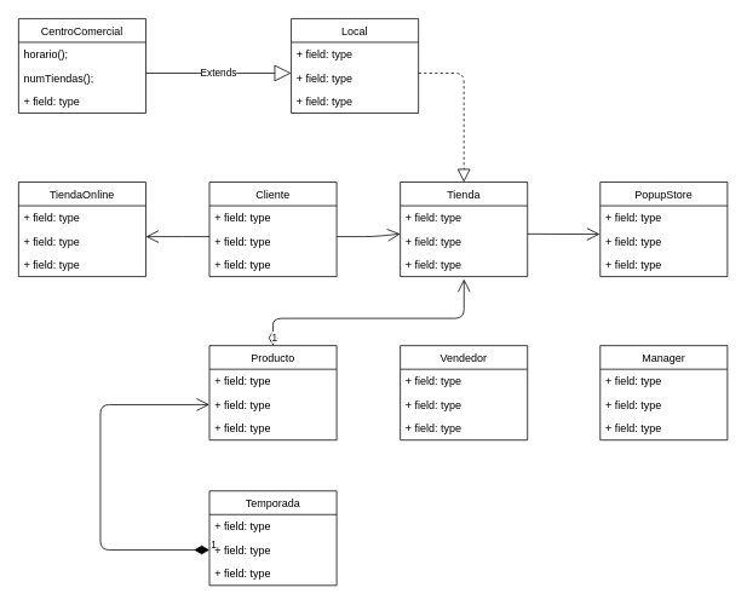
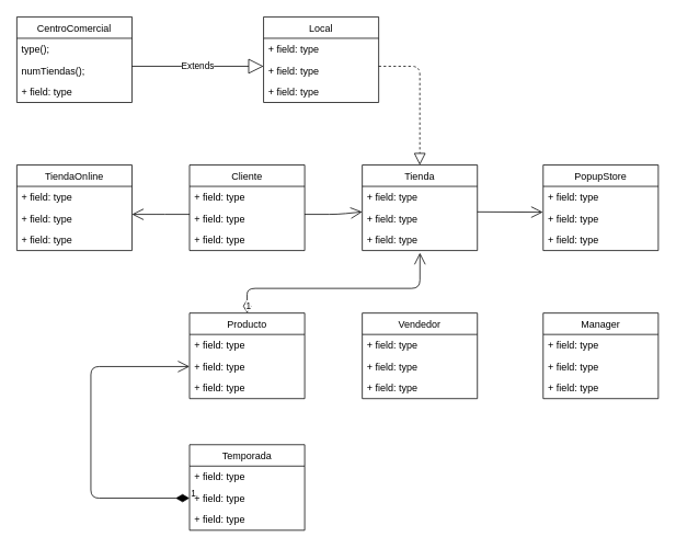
  <mxCell id="0" />
  <mxCell id="1" parent="0" />
  <mxCell id="2" value="" style="endArrow=block;dashed=1;endFill=0;endSize=12;html=1;entryX=0.5;entryY=0;entryDx=0;entryDy=0;" edge="1" parent="1" target="31"><mxGeometry width="160" relative="1" as="geometry"><mxPoint x="460" y="80" as="sourcePoint" /><mxPoint x="540" y="80" as="targetPoint" /><Array as="points"><mxPoint x="510" y="80" /></Array></mxGeometry></mxCell>
  <mxCell id="3" value="" style="endArrow=open;endFill=1;endSize=12;html=1;entryX=-0.003;entryY=0.206;entryDx=0;entryDy=0;entryPerimeter=0;" edge="1" parent="1" target="37"><mxGeometry width="160" relative="1" as="geometry"><mxPoint x="580" y="257" as="sourcePoint" /><mxPoint x="650" y="260" as="targetPoint" /></mxGeometry></mxCell>
  <mxCell id="4" value="1" style="endArrow=open;html=1;endSize=12;startArrow=diamondThin;startSize=14;startFill=0;edgeStyle=orthogonalEdgeStyle;align=left;verticalAlign=bottom;entryX=0.501;entryY=1.106;entryDx=0;entryDy=0;entryPerimeter=0;exitX=0.5;exitY=0;exitDx=0;exitDy=0;" edge="1" parent="1" source="23" target="34"><mxGeometry x="-1" y="3" relative="1" as="geometry"><mxPoint x="30" y="730" as="sourcePoint" /><mxPoint x="190" y="730" as="targetPoint" /><Array as="points"><mxPoint x="300" y="350" /><mxPoint x="510" y="350" /></Array></mxGeometry></mxCell>
  <mxCell id="5" value="1" style="endArrow=open;html=1;endSize=12;startArrow=diamondThin;startSize=14;startFill=1;edgeStyle=orthogonalEdgeStyle;align=left;verticalAlign=bottom;exitX=0;exitY=0.5;exitDx=0;exitDy=0;entryX=0;entryY=0.5;entryDx=0;entryDy=0;" edge="1" parent="1" source="29" target="25"><mxGeometry x="-1" y="3" relative="1" as="geometry"><mxPoint x="30" y="770" as="sourcePoint" /><mxPoint x="110" y="770" as="targetPoint" /><Array as="points"><mxPoint x="110" y="605" /><mxPoint x="110" y="445" /></Array></mxGeometry></mxCell>
  <mxCell id="6" value="CentroComercial" style="swimlane;fontStyle=0;childLayout=stackLayout;horizontal=1;startSize=26;fillColor=none;horizontalStack=0;resizeParent=1;resizeParentMax=0;resizeLast=0;collapsible=1;marginBottom=0;" vertex="1" parent="1"><mxGeometry x="20" y="20" width="140" height="104" as="geometry" /></mxCell>
- <mxCell id="7" value="horario();" style="text;strokeColor=none;fillColor=none;align=left;verticalAlign=top;spacingLeft=4;spacingRight=4;overflow=hidden;rotatable=0;points=[[0,0.5],[1,0.5]];portConstraint=eastwest;" vertex="1" parent="6"><mxGeometry y="26" width="140" height="26" as="geometry" /></mxCell>
+ <mxCell id="7" value="type();" style="text;strokeColor=none;fillColor=none;align=left;verticalAlign=top;spacingLeft=4;spacingRight=4;overflow=hidden;rotatable=0;points=[[0,0.5],[1,0.5]];portConstraint=eastwest;" vertex="1" parent="6"><mxGeometry y="26" width="140" height="26" as="geometry" /></mxCell>
  <mxCell id="8" value="numTiendas();" style="text;strokeColor=none;fillColor=none;align=left;verticalAlign=top;spacingLeft=4;spacingRight=4;overflow=hidden;rotatable=0;points=[[0,0.5],[1,0.5]];portConstraint=eastwest;" vertex="1" parent="6"><mxGeometry y="52" width="140" height="26" as="geometry" /></mxCell>
  <mxCell id="9" value="+ field: type" style="text;strokeColor=none;fillColor=none;align=left;verticalAlign=top;spacingLeft=4;spacingRight=4;overflow=hidden;rotatable=0;points=[[0,0.5],[1,0.5]];portConstraint=eastwest;" vertex="1" parent="6"><mxGeometry y="78" width="140" height="26" as="geometry" /></mxCell>
  <mxCell id="10" value="Extends" style="endArrow=block;endSize=16;endFill=0;html=1;" edge="1" parent="1"><mxGeometry width="160" relative="1" as="geometry"><mxPoint x="160" y="80" as="sourcePoint" /><mxPoint x="320" y="80" as="targetPoint" /></mxGeometry></mxCell>
  <mxCell id="11" value="Local" style="swimlane;fontStyle=0;childLayout=stackLayout;horizontal=1;startSize=26;fillColor=none;horizontalStack=0;resizeParent=1;resizeParentMax=0;resizeLast=0;collapsible=1;marginBottom=0;" vertex="1" parent="1"><mxGeometry x="320" y="20" width="140" height="104" as="geometry" /></mxCell>
  <mxCell id="12" value="+ field: type" style="text;strokeColor=none;fillColor=none;align=left;verticalAlign=top;spacingLeft=4;spacingRight=4;overflow=hidden;rotatable=0;points=[[0,0.5],[1,0.5]];portConstraint=eastwest;" vertex="1" parent="11"><mxGeometry y="26" width="140" height="26" as="geometry" /></mxCell>
  <mxCell id="13" value="+ field: type" style="text;strokeColor=none;fillColor=none;align=left;verticalAlign=top;spacingLeft=4;spacingRight=4;overflow=hidden;rotatable=0;points=[[0,0.5],[1,0.5]];portConstraint=eastwest;" vertex="1" parent="11"><mxGeometry y="52" width="140" height="26" as="geometry" /></mxCell>
  <mxCell id="14" value="+ field: type" style="text;strokeColor=none;fillColor=none;align=left;verticalAlign=top;spacingLeft=4;spacingRight=4;overflow=hidden;rotatable=0;points=[[0,0.5],[1,0.5]];portConstraint=eastwest;" vertex="1" parent="11"><mxGeometry y="78" width="140" height="26" as="geometry" /></mxCell>
  <mxCell id="15" value="TiendaOnline" style="swimlane;fontStyle=0;childLayout=stackLayout;horizontal=1;startSize=26;fillColor=none;horizontalStack=0;resizeParent=1;resizeParentMax=0;resizeLast=0;collapsible=1;marginBottom=0;" vertex="1" parent="1"><mxGeometry x="20" y="200" width="140" height="104" as="geometry" /></mxCell>
  <mxCell id="16" value="+ field: type" style="text;strokeColor=none;fillColor=none;align=left;verticalAlign=top;spacingLeft=4;spacingRight=4;overflow=hidden;rotatable=0;points=[[0,0.5],[1,0.5]];portConstraint=eastwest;" vertex="1" parent="15"><mxGeometry y="26" width="140" height="26" as="geometry" /></mxCell>
  <mxCell id="17" value="+ field: type" style="text;strokeColor=none;fillColor=none;align=left;verticalAlign=top;spacingLeft=4;spacingRight=4;overflow=hidden;rotatable=0;points=[[0,0.5],[1,0.5]];portConstraint=eastwest;" vertex="1" parent="15"><mxGeometry y="52" width="140" height="26" as="geometry" /></mxCell>
  <mxCell id="18" value="+ field: type" style="text;strokeColor=none;fillColor=none;align=left;verticalAlign=top;spacingLeft=4;spacingRight=4;overflow=hidden;rotatable=0;points=[[0,0.5],[1,0.5]];portConstraint=eastwest;" vertex="1" parent="15"><mxGeometry y="78" width="140" height="26" as="geometry" /></mxCell>
  <mxCell id="19" value="Cliente" style="swimlane;fontStyle=0;childLayout=stackLayout;horizontal=1;startSize=26;fillColor=none;horizontalStack=0;resizeParent=1;resizeParentMax=0;resizeLast=0;collapsible=1;marginBottom=0;" vertex="1" parent="1"><mxGeometry x="230" y="200" width="140" height="104" as="geometry" /></mxCell>
  <mxCell id="20" value="+ field: type" style="text;strokeColor=none;fillColor=none;align=left;verticalAlign=top;spacingLeft=4;spacingRight=4;overflow=hidden;rotatable=0;points=[[0,0.5],[1,0.5]];portConstraint=eastwest;" vertex="1" parent="19"><mxGeometry y="26" width="140" height="26" as="geometry" /></mxCell>
  <mxCell id="21" value="+ field: type" style="text;strokeColor=none;fillColor=none;align=left;verticalAlign=top;spacingLeft=4;spacingRight=4;overflow=hidden;rotatable=0;points=[[0,0.5],[1,0.5]];portConstraint=eastwest;" vertex="1" parent="19"><mxGeometry y="52" width="140" height="26" as="geometry" /></mxCell>
  <mxCell id="22" value="+ field: type" style="text;strokeColor=none;fillColor=none;align=left;verticalAlign=top;spacingLeft=4;spacingRight=4;overflow=hidden;rotatable=0;points=[[0,0.5],[1,0.5]];portConstraint=eastwest;" vertex="1" parent="19"><mxGeometry y="78" width="140" height="26" as="geometry" /></mxCell>
  <mxCell id="23" value="Producto" style="swimlane;fontStyle=0;childLayout=stackLayout;horizontal=1;startSize=26;fillColor=none;horizontalStack=0;resizeParent=1;resizeParentMax=0;resizeLast=0;collapsible=1;marginBottom=0;" vertex="1" parent="1"><mxGeometry x="230" y="380" width="140" height="104" as="geometry" /></mxCell>
  <mxCell id="24" value="+ field: type" style="text;strokeColor=none;fillColor=none;align=left;verticalAlign=top;spacingLeft=4;spacingRight=4;overflow=hidden;rotatable=0;points=[[0,0.5],[1,0.5]];portConstraint=eastwest;" vertex="1" parent="23"><mxGeometry y="26" width="140" height="26" as="geometry" /></mxCell>
  <mxCell id="25" value="+ field: type" style="text;strokeColor=none;fillColor=none;align=left;verticalAlign=top;spacingLeft=4;spacingRight=4;overflow=hidden;rotatable=0;points=[[0,0.5],[1,0.5]];portConstraint=eastwest;" vertex="1" parent="23"><mxGeometry y="52" width="140" height="26" as="geometry" /></mxCell>
  <mxCell id="26" value="+ field: type" style="text;strokeColor=none;fillColor=none;align=left;verticalAlign=top;spacingLeft=4;spacingRight=4;overflow=hidden;rotatable=0;points=[[0,0.5],[1,0.5]];portConstraint=eastwest;" vertex="1" parent="23"><mxGeometry y="78" width="140" height="26" as="geometry" /></mxCell>
  <mxCell id="27" value="Temporada" style="swimlane;fontStyle=0;childLayout=stackLayout;horizontal=1;startSize=26;fillColor=none;horizontalStack=0;resizeParent=1;resizeParentMax=0;resizeLast=0;collapsible=1;marginBottom=0;" vertex="1" parent="1"><mxGeometry x="230" y="540" width="140" height="104" as="geometry" /></mxCell>
  <mxCell id="28" value="+ field: type" style="text;strokeColor=none;fillColor=none;align=left;verticalAlign=top;spacingLeft=4;spacingRight=4;overflow=hidden;rotatable=0;points=[[0,0.5],[1,0.5]];portConstraint=eastwest;" vertex="1" parent="27"><mxGeometry y="26" width="140" height="26" as="geometry" /></mxCell>
  <mxCell id="29" value="+ field: type" style="text;strokeColor=none;fillColor=none;align=left;verticalAlign=top;spacingLeft=4;spacingRight=4;overflow=hidden;rotatable=0;points=[[0,0.5],[1,0.5]];portConstraint=eastwest;" vertex="1" parent="27"><mxGeometry y="52" width="140" height="26" as="geometry" /></mxCell>
  <mxCell id="30" value="+ field: type" style="text;strokeColor=none;fillColor=none;align=left;verticalAlign=top;spacingLeft=4;spacingRight=4;overflow=hidden;rotatable=0;points=[[0,0.5],[1,0.5]];portConstraint=eastwest;" vertex="1" parent="27"><mxGeometry y="78" width="140" height="26" as="geometry" /></mxCell>
  <mxCell id="31" value="Tienda" style="swimlane;fontStyle=0;childLayout=stackLayout;horizontal=1;startSize=26;fillColor=none;horizontalStack=0;resizeParent=1;resizeParentMax=0;resizeLast=0;collapsible=1;marginBottom=0;" vertex="1" parent="1"><mxGeometry x="440" y="200" width="140" height="104" as="geometry" /></mxCell>
  <mxCell id="32" value="+ field: type" style="text;strokeColor=none;fillColor=none;align=left;verticalAlign=top;spacingLeft=4;spacingRight=4;overflow=hidden;rotatable=0;points=[[0,0.5],[1,0.5]];portConstraint=eastwest;" vertex="1" parent="31"><mxGeometry y="26" width="140" height="26" as="geometry" /></mxCell>
  <mxCell id="33" value="+ field: type" style="text;strokeColor=none;fillColor=none;align=left;verticalAlign=top;spacingLeft=4;spacingRight=4;overflow=hidden;rotatable=0;points=[[0,0.5],[1,0.5]];portConstraint=eastwest;" vertex="1" parent="31"><mxGeometry y="52" width="140" height="26" as="geometry" /></mxCell>
  <mxCell id="34" value="+ field: type" style="text;strokeColor=none;fillColor=none;align=left;verticalAlign=top;spacingLeft=4;spacingRight=4;overflow=hidden;rotatable=0;points=[[0,0.5],[1,0.5]];portConstraint=eastwest;" vertex="1" parent="31"><mxGeometry y="78" width="140" height="26" as="geometry" /></mxCell>
  <mxCell id="35" value="PopupStore" style="swimlane;fontStyle=0;childLayout=stackLayout;horizontal=1;startSize=26;fillColor=none;horizontalStack=0;resizeParent=1;resizeParentMax=0;resizeLast=0;collapsible=1;marginBottom=0;" vertex="1" parent="1"><mxGeometry x="660" y="200" width="140" height="104" as="geometry" /></mxCell>
  <mxCell id="36" value="+ field: type" style="text;strokeColor=none;fillColor=none;align=left;verticalAlign=top;spacingLeft=4;spacingRight=4;overflow=hidden;rotatable=0;points=[[0,0.5],[1,0.5]];portConstraint=eastwest;" vertex="1" parent="35"><mxGeometry y="26" width="140" height="26" as="geometry" /></mxCell>
  <mxCell id="37" value="+ field: type" style="text;strokeColor=none;fillColor=none;align=left;verticalAlign=top;spacingLeft=4;spacingRight=4;overflow=hidden;rotatable=0;points=[[0,0.5],[1,0.5]];portConstraint=eastwest;" vertex="1" parent="35"><mxGeometry y="52" width="140" height="26" as="geometry" /></mxCell>
  <mxCell id="38" value="+ field: type" style="text;strokeColor=none;fillColor=none;align=left;verticalAlign=top;spacingLeft=4;spacingRight=4;overflow=hidden;rotatable=0;points=[[0,0.5],[1,0.5]];portConstraint=eastwest;" vertex="1" parent="35"><mxGeometry y="78" width="140" height="26" as="geometry" /></mxCell>
  <mxCell id="39" value="Vendedor" style="swimlane;fontStyle=0;childLayout=stackLayout;horizontal=1;startSize=26;fillColor=none;horizontalStack=0;resizeParent=1;resizeParentMax=0;resizeLast=0;collapsible=1;marginBottom=0;" vertex="1" parent="1"><mxGeometry x="440" y="380" width="140" height="104" as="geometry" /></mxCell>
  <mxCell id="40" value="+ field: type" style="text;strokeColor=none;fillColor=none;align=left;verticalAlign=top;spacingLeft=4;spacingRight=4;overflow=hidden;rotatable=0;points=[[0,0.5],[1,0.5]];portConstraint=eastwest;" vertex="1" parent="39"><mxGeometry y="26" width="140" height="26" as="geometry" /></mxCell>
  <mxCell id="41" value="+ field: type" style="text;strokeColor=none;fillColor=none;align=left;verticalAlign=top;spacingLeft=4;spacingRight=4;overflow=hidden;rotatable=0;points=[[0,0.5],[1,0.5]];portConstraint=eastwest;" vertex="1" parent="39"><mxGeometry y="52" width="140" height="26" as="geometry" /></mxCell>
  <mxCell id="42" value="+ field: type" style="text;strokeColor=none;fillColor=none;align=left;verticalAlign=top;spacingLeft=4;spacingRight=4;overflow=hidden;rotatable=0;points=[[0,0.5],[1,0.5]];portConstraint=eastwest;" vertex="1" parent="39"><mxGeometry y="78" width="140" height="26" as="geometry" /></mxCell>
  <mxCell id="43" value="Manager" style="swimlane;fontStyle=0;childLayout=stackLayout;horizontal=1;startSize=26;fillColor=none;horizontalStack=0;resizeParent=1;resizeParentMax=0;resizeLast=0;collapsible=1;marginBottom=0;" vertex="1" parent="1"><mxGeometry x="660" y="380" width="140" height="104" as="geometry" /></mxCell>
  <mxCell id="44" value="+ field: type" style="text;strokeColor=none;fillColor=none;align=left;verticalAlign=top;spacingLeft=4;spacingRight=4;overflow=hidden;rotatable=0;points=[[0,0.5],[1,0.5]];portConstraint=eastwest;" vertex="1" parent="43"><mxGeometry y="26" width="140" height="26" as="geometry" /></mxCell>
  <mxCell id="45" value="+ field: type" style="text;strokeColor=none;fillColor=none;align=left;verticalAlign=top;spacingLeft=4;spacingRight=4;overflow=hidden;rotatable=0;points=[[0,0.5],[1,0.5]];portConstraint=eastwest;" vertex="1" parent="43"><mxGeometry y="52" width="140" height="26" as="geometry" /></mxCell>
  <mxCell id="46" value="+ field: type" style="text;strokeColor=none;fillColor=none;align=left;verticalAlign=top;spacingLeft=4;spacingRight=4;overflow=hidden;rotatable=0;points=[[0,0.5],[1,0.5]];portConstraint=eastwest;" vertex="1" parent="43"><mxGeometry y="78" width="140" height="26" as="geometry" /></mxCell>
  <mxCell id="47" value="" style="endArrow=open;endFill=1;endSize=12;html=1;" edge="1" parent="1"><mxGeometry width="160" relative="1" as="geometry"><mxPoint x="230" y="260" as="sourcePoint" /><mxPoint x="160" y="260" as="targetPoint" /><Array as="points"><mxPoint x="200" y="260" /></Array></mxGeometry></mxCell>
  <mxCell id="48" value="" style="endArrow=open;endFill=1;endSize=12;html=1;" edge="1" parent="1"><mxGeometry width="160" relative="1" as="geometry"><mxPoint x="370" y="260" as="sourcePoint" /><mxPoint x="440" y="257" as="targetPoint" /><Array as="points"><mxPoint x="410" y="260" /></Array></mxGeometry></mxCell>
